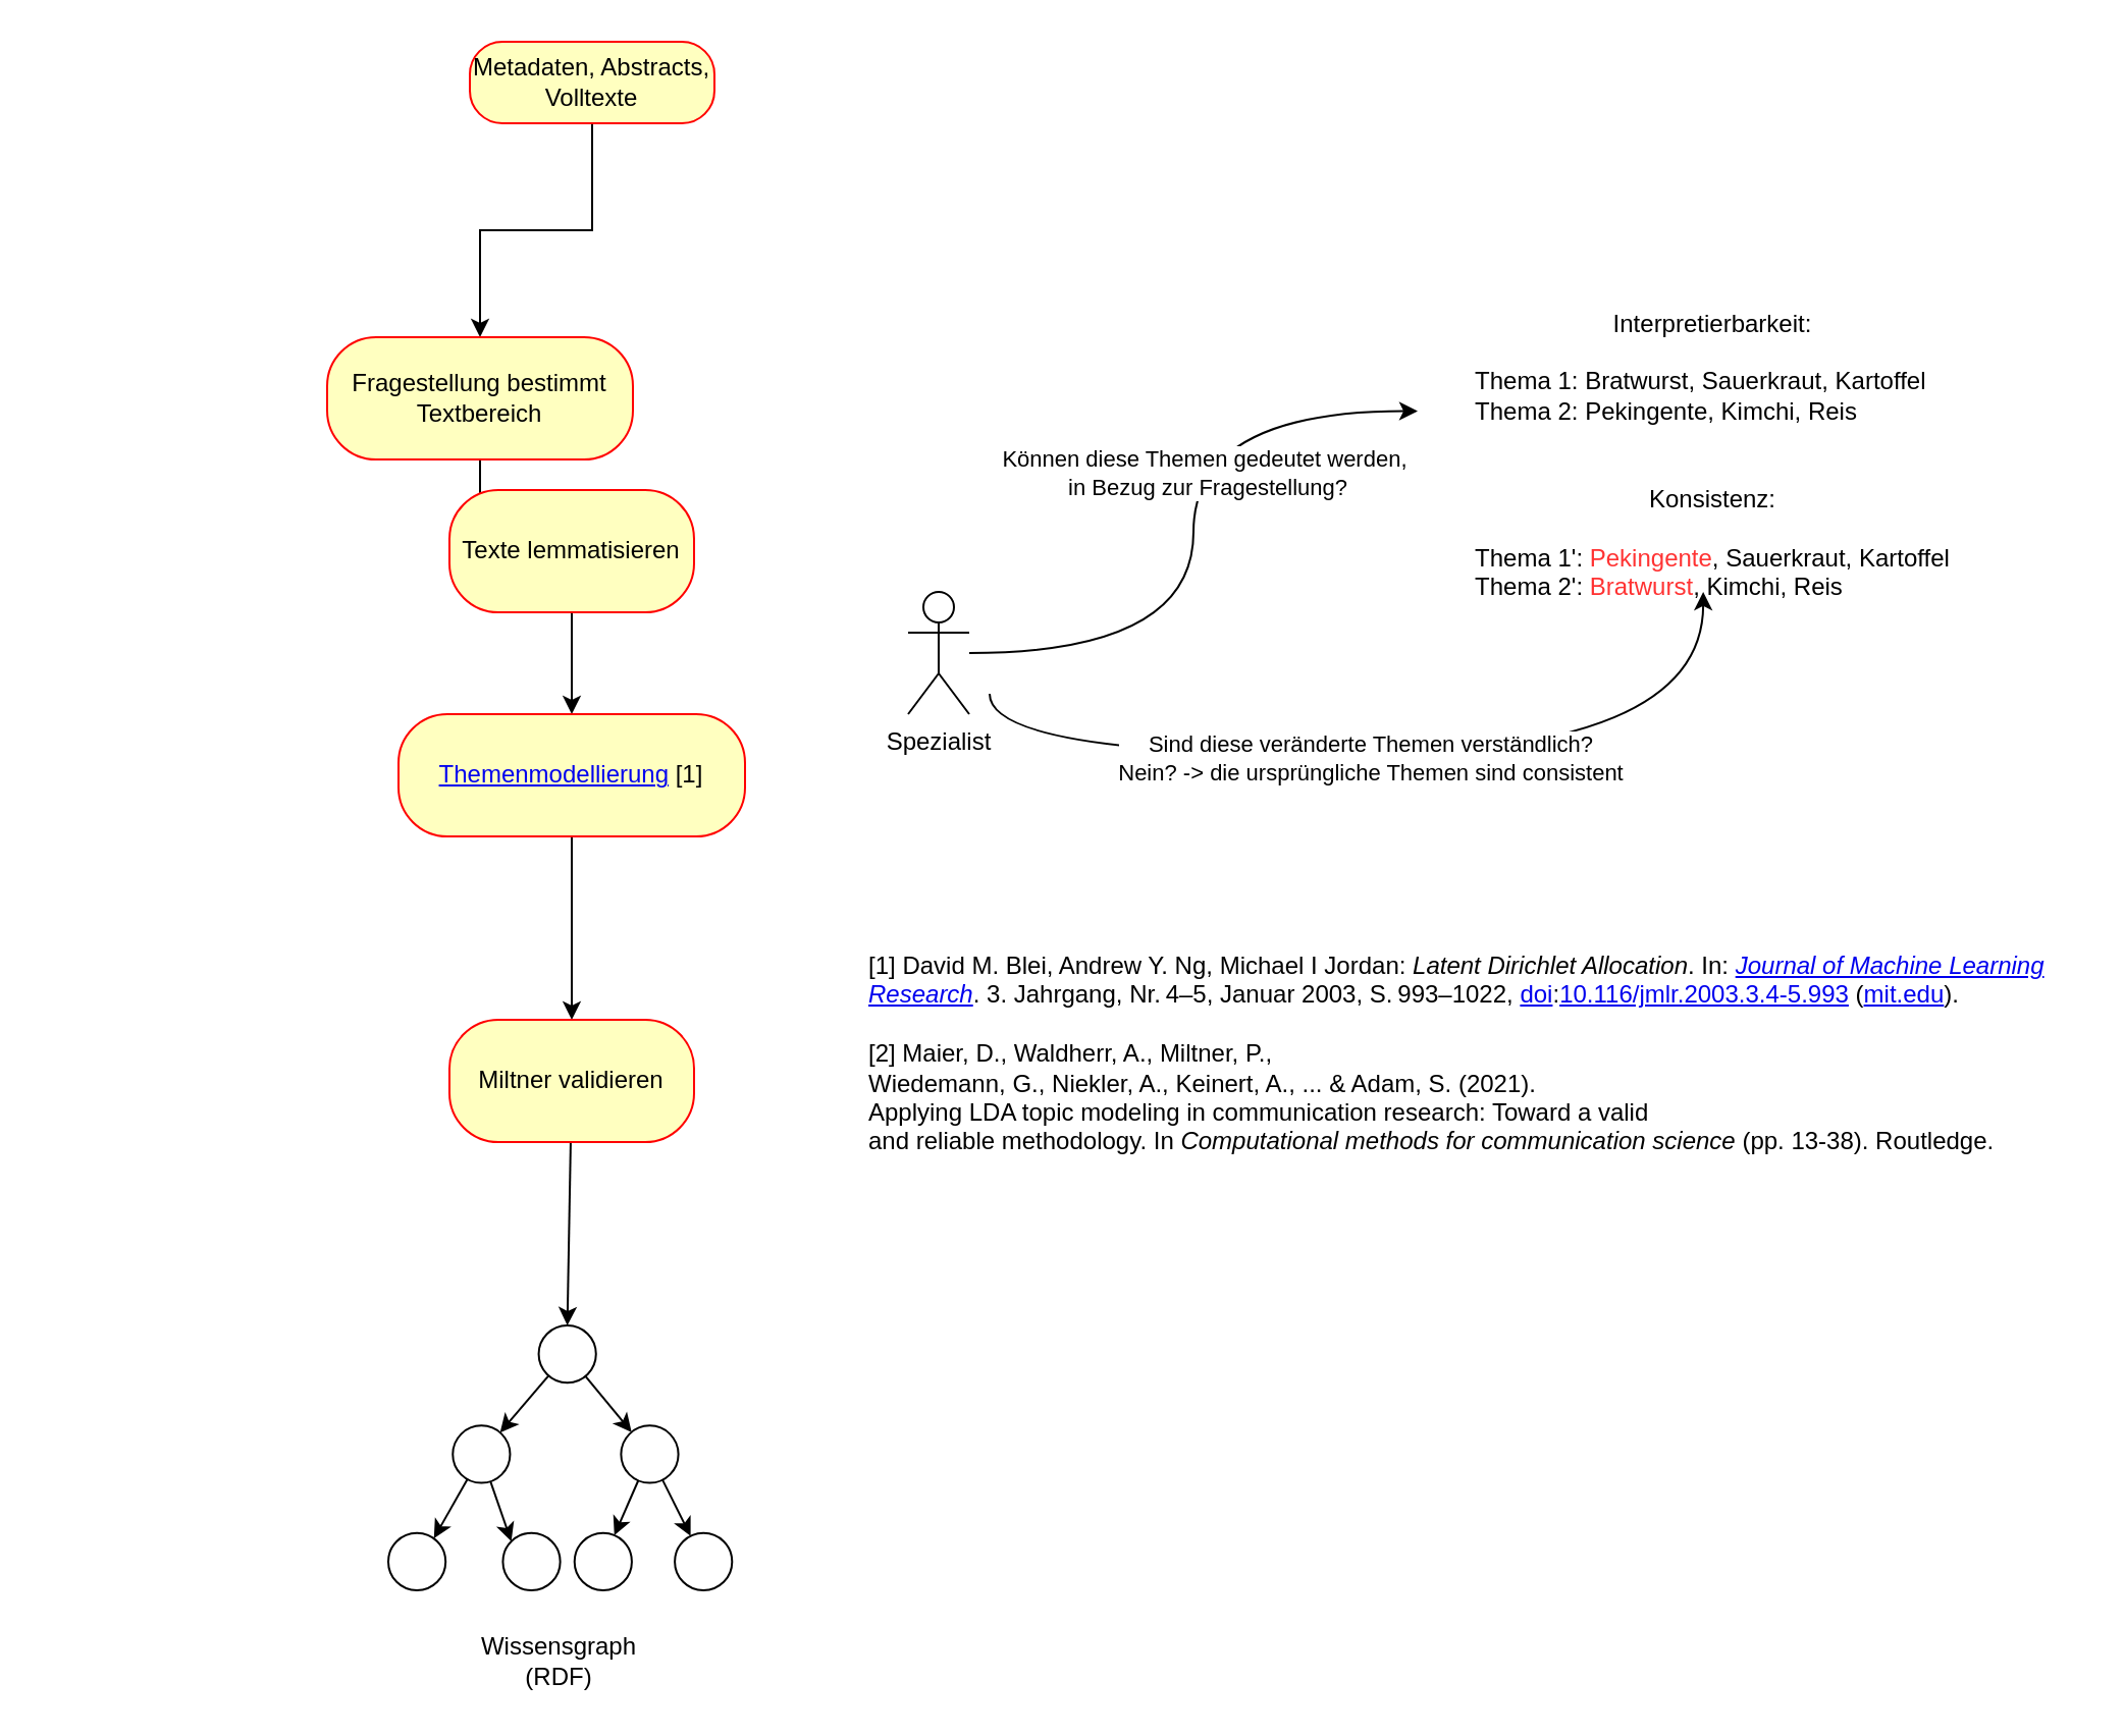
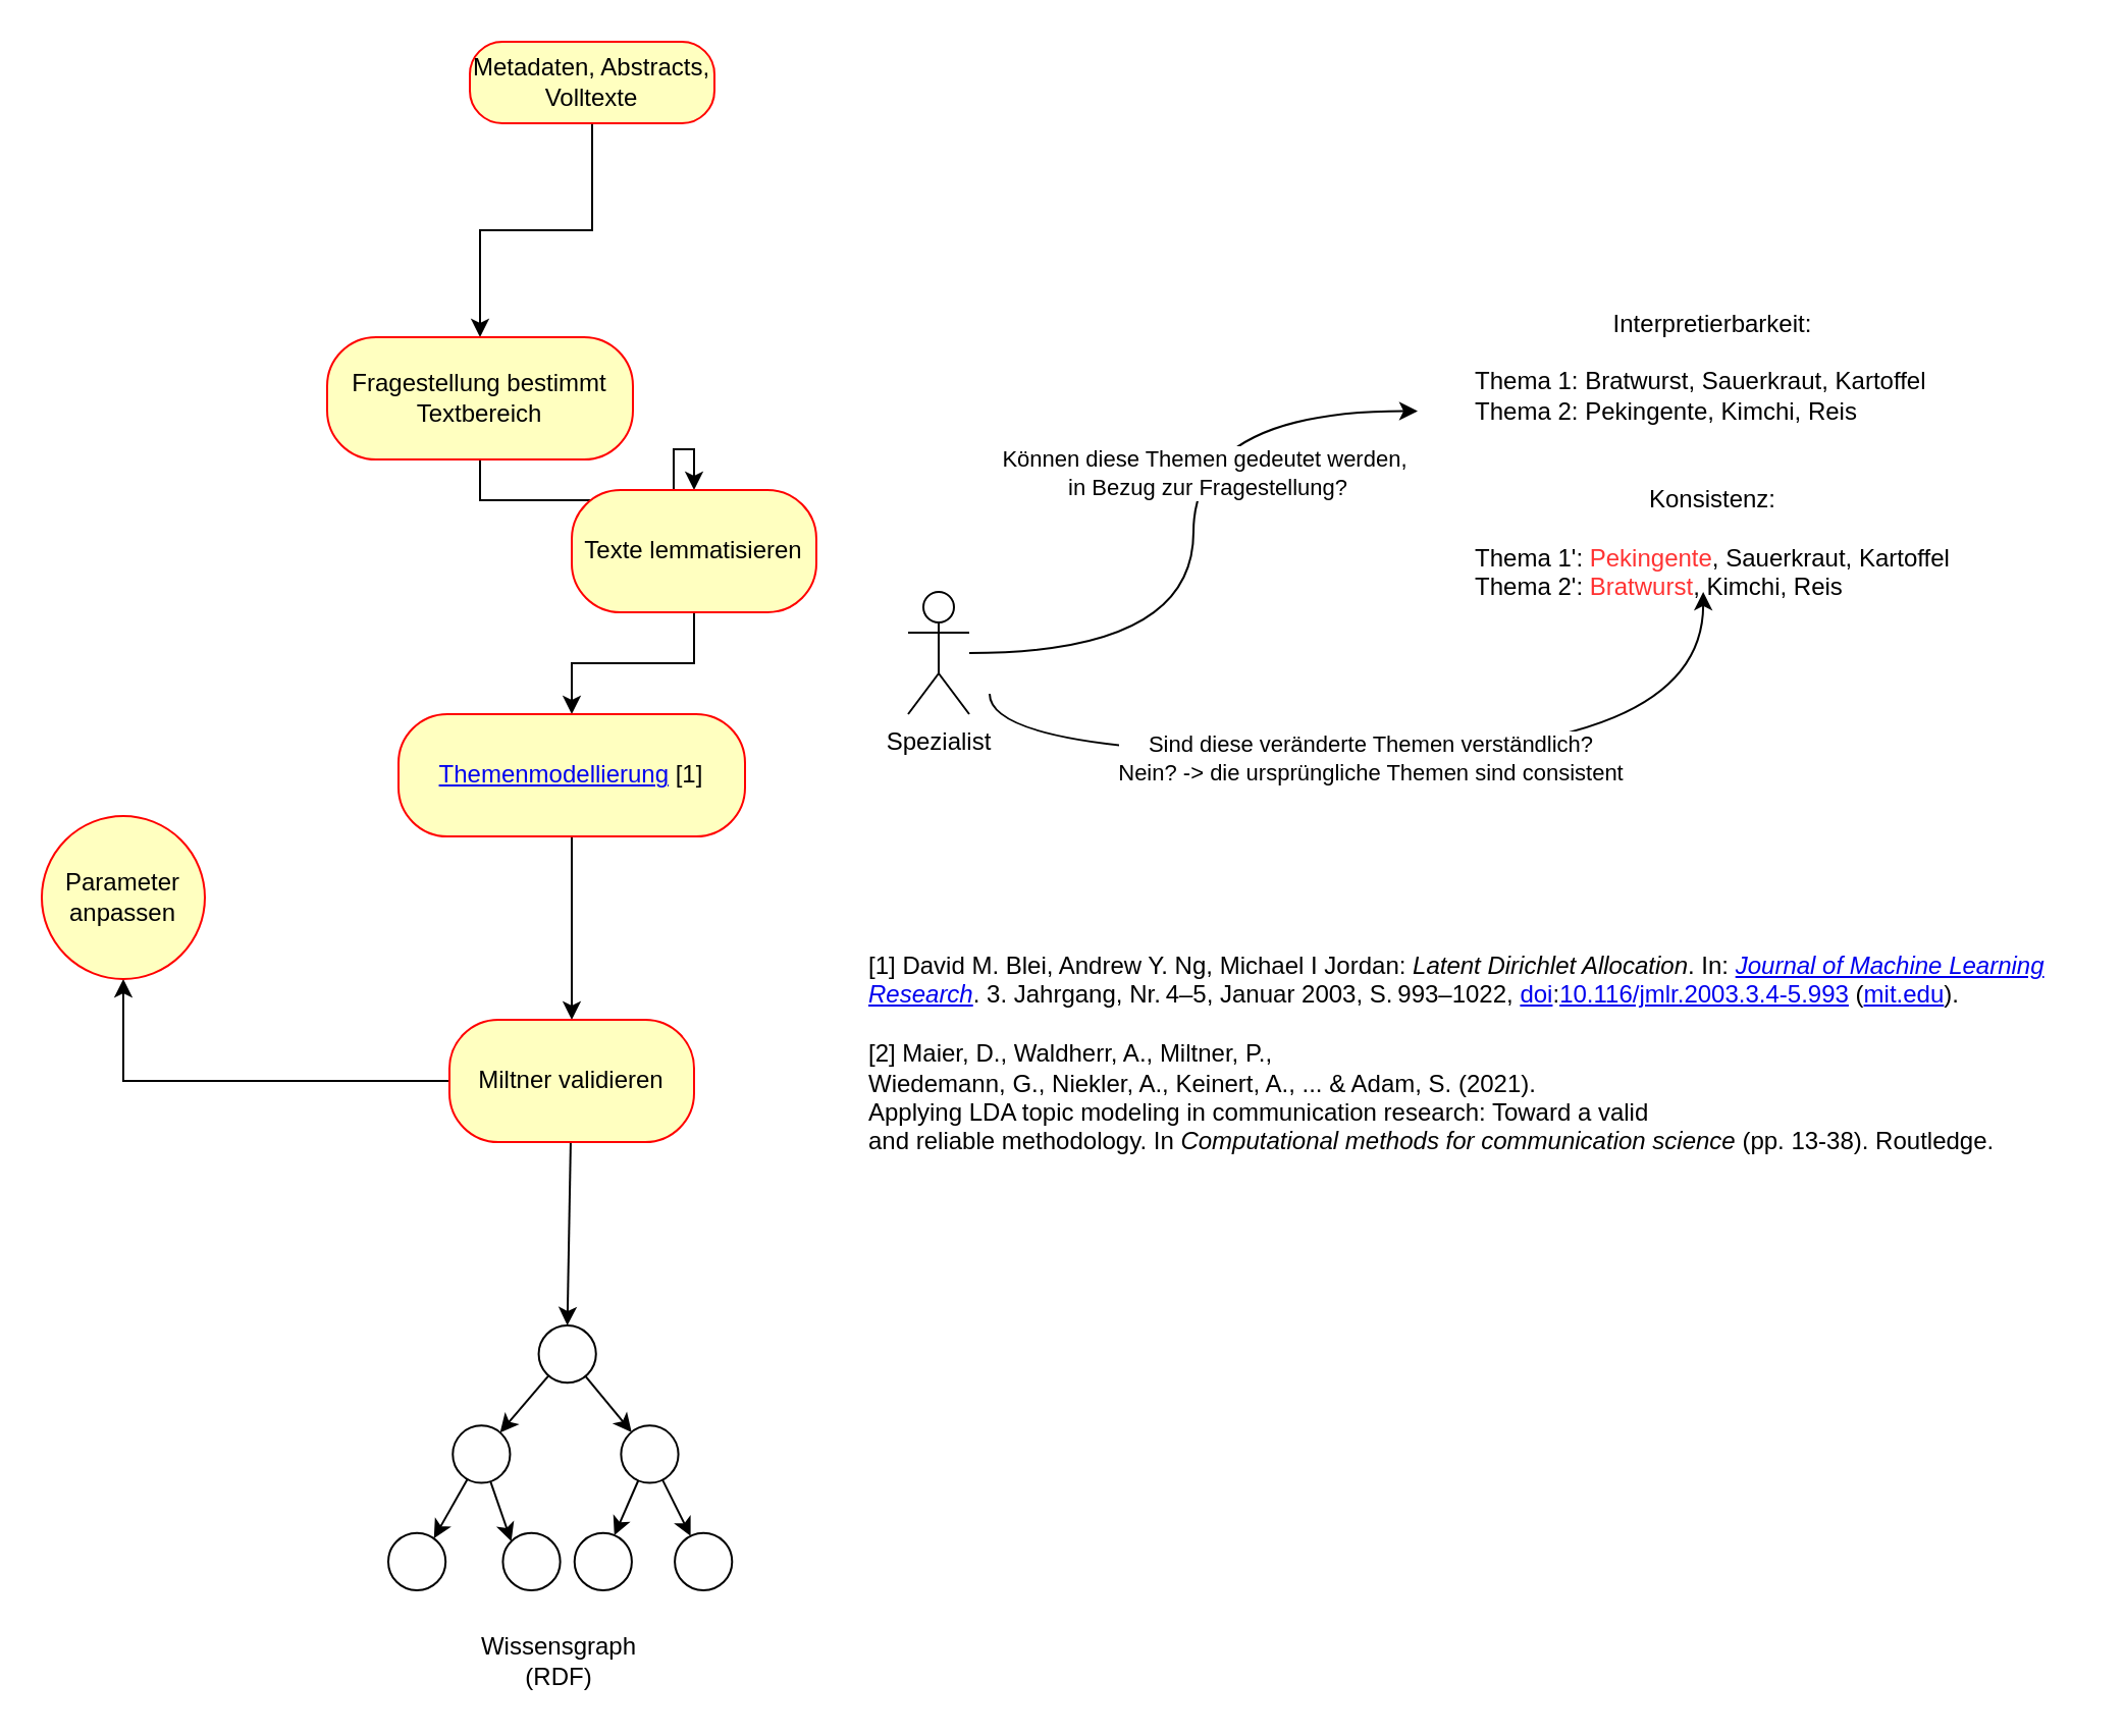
  <mxCell id="0" />
  <mxCell id="1" parent="0" />
  <mxCell id="2" value="" style="edgeStyle=orthogonalEdgeStyle;rounded=0;orthogonalLoop=1;jettySize=auto;html=1;" edge="1" parent="1" source="3" target="5"><mxGeometry relative="1" as="geometry" /></mxCell>
  <mxCell id="3" value="Metadaten, Abstracts, Volltexte" style="rounded=1;whiteSpace=wrap;html=1;arcSize=40;fontColor=#000000;fillColor=#ffffc0;strokeColor=#ff0000;" vertex="1" parent="1"><mxGeometry x="230" y="20" width="120" height="40" as="geometry" /></mxCell>
  <mxCell id="4" value="" style="edgeStyle=orthogonalEdgeStyle;rounded=0;orthogonalLoop=1;jettySize=auto;html=1;" edge="1" parent="1" source="5" target="7"><mxGeometry relative="1" as="geometry" /></mxCell>
  <mxCell id="5" value="Fragestellung bestimmt Textbereich" style="whiteSpace=wrap;html=1;fillColor=#ffffc0;strokeColor=#ff0000;fontColor=#000000;rounded=1;arcSize=40;" vertex="1" parent="1"><mxGeometry x="160" y="165" width="150" height="60" as="geometry" /></mxCell>
  <mxCell id="6" value="" style="edgeStyle=orthogonalEdgeStyle;rounded=0;orthogonalLoop=1;jettySize=auto;html=1;" edge="1" parent="1" source="7" target="9"><mxGeometry relative="1" as="geometry" /></mxCell>
- <mxCell id="7" value="Texte lemmatisieren" style="whiteSpace=wrap;html=1;fillColor=#ffffc0;strokeColor=#ff0000;fontColor=#000000;rounded=1;arcSize=40;" vertex="1" parent="1"><mxGeometry x="220" y="240" width="120" height="60" as="geometry" /></mxCell>
+ <mxCell id="7" value="Texte lemmatisieren" style="whiteSpace=wrap;html=1;fillColor=#ffffc0;strokeColor=#ff0000;fontColor=#000000;rounded=1;arcSize=40;" vertex="1" parent="1"><mxGeometry x="280" y="240" width="120" height="60" as="geometry" /></mxCell>
  <mxCell id="8" value="" style="edgeStyle=orthogonalEdgeStyle;rounded=0;orthogonalLoop=1;jettySize=auto;html=1;" edge="1" parent="1" source="9" target="13"><mxGeometry relative="1" as="geometry" /></mxCell>
  <mxCell id="9" value="&lt;a title=&quot;Themenmodellierung&quot; href=&quot;https://de.wikipedia.org/wiki/Themenmodellierung&quot;&gt;Themenmodellierung&lt;/a&gt; [1]" style="whiteSpace=wrap;html=1;fillColor=#ffffc0;strokeColor=#ff0000;fontColor=#000000;rounded=1;arcSize=40;" vertex="1" parent="1"><mxGeometry x="195" y="350" width="170" height="60" as="geometry" /></mxCell>
  <mxCell id="10" value="&lt;div&gt;[1] &lt;span class=&quot;reference-text&quot;&gt;&lt;span id=&quot;Reference-Blei-Ng-Jordan&quot;&gt;David M. Blei, Andrew Y. Ng, Michael I Jordan: &lt;cite style=&quot;font-style:italic&quot;&gt;Latent Dirichlet Allocation&lt;/cite&gt;. In: &lt;cite style=&quot;font-style:italic&quot;&gt;&lt;a title=&quot;Journal of Machine Learning Research&quot; href=&quot;https://de.wikipedia.org/wiki/Journal_of_Machine_Learning_Research&quot;&gt;Journal of Machine Learning Research&lt;/a&gt;&lt;/cite&gt;. 3. Jahrgang, &lt;span style=&quot;white-space:nowrap&quot;&gt;Nr.&lt;span style=&quot;display:inline-block;width:.2em&quot;&gt;&amp;nbsp;&lt;/span&gt;4–5&lt;/span&gt;, Januar 2003, &lt;span style=&quot;white-space:nowrap&quot;&gt;S.&lt;span style=&quot;display:inline-block;width:.2em&quot;&gt;&amp;nbsp;&lt;/span&gt;993–1022&lt;/span&gt;, &lt;a title=&quot;Digital Object Identifier&quot; href=&quot;https://de.wikipedia.org/wiki/Digital_Object_Identifier&quot;&gt;doi&lt;/a&gt;:&lt;span style=&quot;white-space:nowrap&quot; class=&quot;uri-handle&quot;&gt;&lt;a href=&quot;https://doi.org/10.116/jmlr.2003.3.4-5.993&quot; class=&quot;external text&quot; rel=&quot;nofollow&quot;&gt;10.116/jmlr.2003.3.4-5.993&lt;/a&gt;&lt;/span&gt; (&lt;a href=&quot;http://jmlr.csail.mit.edu/papers/v3/blei03a.html&quot; class=&quot;external text&quot; rel=&quot;nofollow&quot;&gt;mit.edu&lt;/a&gt;).&lt;/span&gt;&lt;br&gt;&lt;/span&gt;&lt;/div&gt;&lt;div&gt;&lt;div class=&quot;gs_citr&quot; tabindex=&quot;0&quot;&gt;&lt;br&gt;&lt;/div&gt;&lt;div class=&quot;gs_citr&quot; tabindex=&quot;0&quot;&gt;[2] Maier, D., Waldherr, A., Miltner, P., &lt;br/&gt;Wiedemann, G., Niekler, A., Keinert, A., ... &amp;amp; Adam, S. (2021). &lt;br/&gt;Applying LDA topic modeling in communication research: Toward a valid &lt;br/&gt;and reliable methodology. In &lt;i&gt;Computational methods for communication science&lt;/i&gt; (pp. 13-38). Routledge.&lt;/div&gt;&lt;/div&gt;" style="text;strokeColor=none;fillColor=none;align=left;verticalAlign=top;spacingLeft=4;spacingRight=4;overflow=hidden;rotatable=0;points=[[0,0.5],[1,0.5]];portConstraint=eastwest;whiteSpace=wrap;html=1;" vertex="1" parent="1"><mxGeometry x="420" y="460" width="600" height="130" as="geometry" /></mxCell>
+ <mxCell id="11" value="" style="edgeStyle=orthogonalEdgeStyle;rounded=0;orthogonalLoop=1;jettySize=auto;html=1;" edge="1" parent="1" source="13" target="20"><mxGeometry relative="1" as="geometry" /></mxCell>
  <mxCell id="12" style="rounded=0;orthogonalLoop=1;jettySize=auto;html=1;entryX=0.5;entryY=0;entryDx=0;entryDy=0;" edge="1" parent="1" source="13" target="24"><mxGeometry relative="1" as="geometry" /></mxCell>
  <mxCell id="13" value="Miltner validieren" style="whiteSpace=wrap;html=1;fillColor=#ffffc0;strokeColor=#ff0000;fontColor=#000000;rounded=1;arcSize=40;" vertex="1" parent="1"><mxGeometry x="220" y="500" width="120" height="60" as="geometry" /></mxCell>
  <mxCell id="14" style="edgeStyle=orthogonalEdgeStyle;rounded=0;orthogonalLoop=1;jettySize=auto;html=1;entryX=0;entryY=0.25;entryDx=0;entryDy=0;curved=1;" edge="1" parent="1" source="16" target="17"><mxGeometry relative="1" as="geometry" /></mxCell>
  <mxCell id="15" value="&lt;div&gt;Können diese Themen gedeutet werden,&amp;nbsp;&lt;/div&gt;&lt;div&gt;in Bezug zur Fragestellung?&lt;/div&gt;" style="edgeLabel;html=1;align=center;verticalAlign=middle;resizable=0;points=[];" vertex="1" connectable="0" parent="14"><mxGeometry x="0.177" y="-6" relative="1" as="geometry"><mxPoint as="offset" /></mxGeometry></mxCell>
  <mxCell id="16" value="Spezialist" style="shape=umlActor;verticalLabelPosition=bottom;verticalAlign=top;html=1;" vertex="1" parent="1"><mxGeometry x="445" y="290" width="30" height="60" as="geometry" /></mxCell>
  <mxCell id="17" value="&lt;div&gt;Interpretierbarkeit:&lt;/div&gt;&lt;div align=&quot;left&quot;&gt;&lt;br&gt;&lt;/div&gt;&lt;div align=&quot;left&quot;&gt;Thema 1: Bratwurst, Sauerkraut, Kartoffel&lt;br&gt;&lt;/div&gt;&lt;div align=&quot;left&quot;&gt;Thema 2: Pekingente, Kimchi, Reis&lt;br&gt;&lt;/div&gt;&lt;div&gt;&lt;br&gt;&lt;/div&gt;&lt;div&gt;&lt;br&gt;&lt;/div&gt;&lt;div&gt;&lt;div&gt;Konsistenz:&lt;/div&gt;&lt;div align=&quot;left&quot;&gt;&lt;br&gt;&lt;/div&gt;&lt;div align=&quot;left&quot;&gt;Thema 1': &lt;font color=&quot;#ff3333&quot;&gt;Pekingente&lt;/font&gt;, Sauerkraut, Kartoffel&lt;/div&gt;&lt;div align=&quot;left&quot;&gt;Thema 2': &lt;font color=&quot;#ff3333&quot;&gt;Bratwurst&lt;/font&gt;, Kimchi, Reis&lt;br&gt;&lt;/div&gt;&lt;/div&gt;" style="text;html=1;align=center;verticalAlign=middle;whiteSpace=wrap;rounded=0;" vertex="1" parent="1"><mxGeometry x="695" y="180" width="290" height="85" as="geometry" /></mxCell>
  <mxCell id="18" style="edgeStyle=orthogonalEdgeStyle;rounded=0;orthogonalLoop=1;jettySize=auto;html=1;entryX=0.483;entryY=1.294;entryDx=0;entryDy=0;entryPerimeter=0;curved=1;" edge="1" parent="1" target="17"><mxGeometry relative="1" as="geometry"><mxPoint x="485" y="340" as="sourcePoint" /><Array as="points"><mxPoint x="485" y="370" /><mxPoint x="835" y="370" /></Array></mxGeometry></mxCell>
  <mxCell id="19" value="&lt;div&gt;Sind diese veränderte Themen verständlich?&lt;/div&gt;&lt;div&gt;Nein? -&amp;gt; die ursprüngliche Themen sind consistent&lt;br&gt; &lt;/div&gt;" style="edgeLabel;html=1;align=center;verticalAlign=middle;resizable=0;points=[];" vertex="1" connectable="0" parent="18"><mxGeometry x="-0.062" y="-1" relative="1" as="geometry"><mxPoint as="offset" /></mxGeometry></mxCell>
+ <mxCell id="20" value="Parameter anpassen" style="ellipse;whiteSpace=wrap;html=1;fillColor=#ffffc0;strokeColor=#ff0000;fontColor=#000000;rounded=1;arcSize=40;" vertex="1" parent="1"><mxGeometry x="20" y="400" width="80" height="80" as="geometry" /></mxCell>
  <mxCell id="21" value="" style="group" vertex="1" connectable="0" parent="1"><mxGeometry x="190" y="650" width="168.65" height="130" as="geometry" /></mxCell>
  <mxCell id="22" value="" style="rounded=0;orthogonalLoop=1;jettySize=auto;html=1;" edge="1" parent="21" source="24" target="26"><mxGeometry relative="1" as="geometry" /></mxCell>
  <mxCell id="23" value="" style="rounded=0;orthogonalLoop=1;jettySize=auto;html=1;" edge="1" parent="21" source="24" target="29"><mxGeometry relative="1" as="geometry" /></mxCell>
  <mxCell id="24" value="" style="ellipse;whiteSpace=wrap;html=1;aspect=fixed;" vertex="1" parent="21"><mxGeometry x="73.784" width="28.108" height="28.108" as="geometry" /></mxCell>
  <mxCell id="25" style="rounded=0;orthogonalLoop=1;jettySize=auto;html=1;entryX=0;entryY=0;entryDx=0;entryDy=0;" edge="1" parent="21" source="26" target="32"><mxGeometry relative="1" as="geometry" /></mxCell>
  <mxCell id="26" value="" style="ellipse;whiteSpace=wrap;html=1;aspect=fixed;" vertex="1" parent="21"><mxGeometry x="31.622" y="49.189" width="28.108" height="28.108" as="geometry" /></mxCell>
  <mxCell id="27" value="" style="rounded=0;orthogonalLoop=1;jettySize=auto;html=1;" edge="1" parent="21" source="29" target="30"><mxGeometry relative="1" as="geometry" /></mxCell>
  <mxCell id="28" value="" style="rounded=0;orthogonalLoop=1;jettySize=auto;html=1;" edge="1" parent="21" source="29" target="31"><mxGeometry relative="1" as="geometry" /></mxCell>
  <mxCell id="29" value="" style="ellipse;whiteSpace=wrap;html=1;aspect=fixed;" vertex="1" parent="21"><mxGeometry x="114.19" y="49.189" width="28.108" height="28.108" as="geometry" /></mxCell>
  <mxCell id="30" value="" style="ellipse;whiteSpace=wrap;html=1;aspect=fixed;" vertex="1" parent="21"><mxGeometry x="140.542" y="101.892" width="28.108" height="28.108" as="geometry" /></mxCell>
  <mxCell id="31" value="" style="ellipse;whiteSpace=wrap;html=1;aspect=fixed;" vertex="1" parent="21"><mxGeometry x="91.352" y="101.892" width="28.108" height="28.108" as="geometry" /></mxCell>
  <mxCell id="32" value="" style="ellipse;whiteSpace=wrap;html=1;aspect=fixed;" vertex="1" parent="21"><mxGeometry x="56.217" y="101.892" width="28.108" height="28.108" as="geometry" /></mxCell>
  <mxCell id="33" value="" style="ellipse;whiteSpace=wrap;html=1;aspect=fixed;" vertex="1" parent="21"><mxGeometry y="101.892" width="28.108" height="28.108" as="geometry" /></mxCell>
  <mxCell id="34" style="rounded=0;orthogonalLoop=1;jettySize=auto;html=1;entryX=0.796;entryY=0.092;entryDx=0;entryDy=0;entryPerimeter=0;" edge="1" parent="21" source="26" target="33"><mxGeometry relative="1" as="geometry" /></mxCell>
  <mxCell id="35" value="Wissensgraph (RDF)" style="text;html=1;align=center;verticalAlign=middle;whiteSpace=wrap;rounded=0;" vertex="1" parent="1"><mxGeometry x="244.33" y="800" width="60" height="30" as="geometry" /></mxCell>
